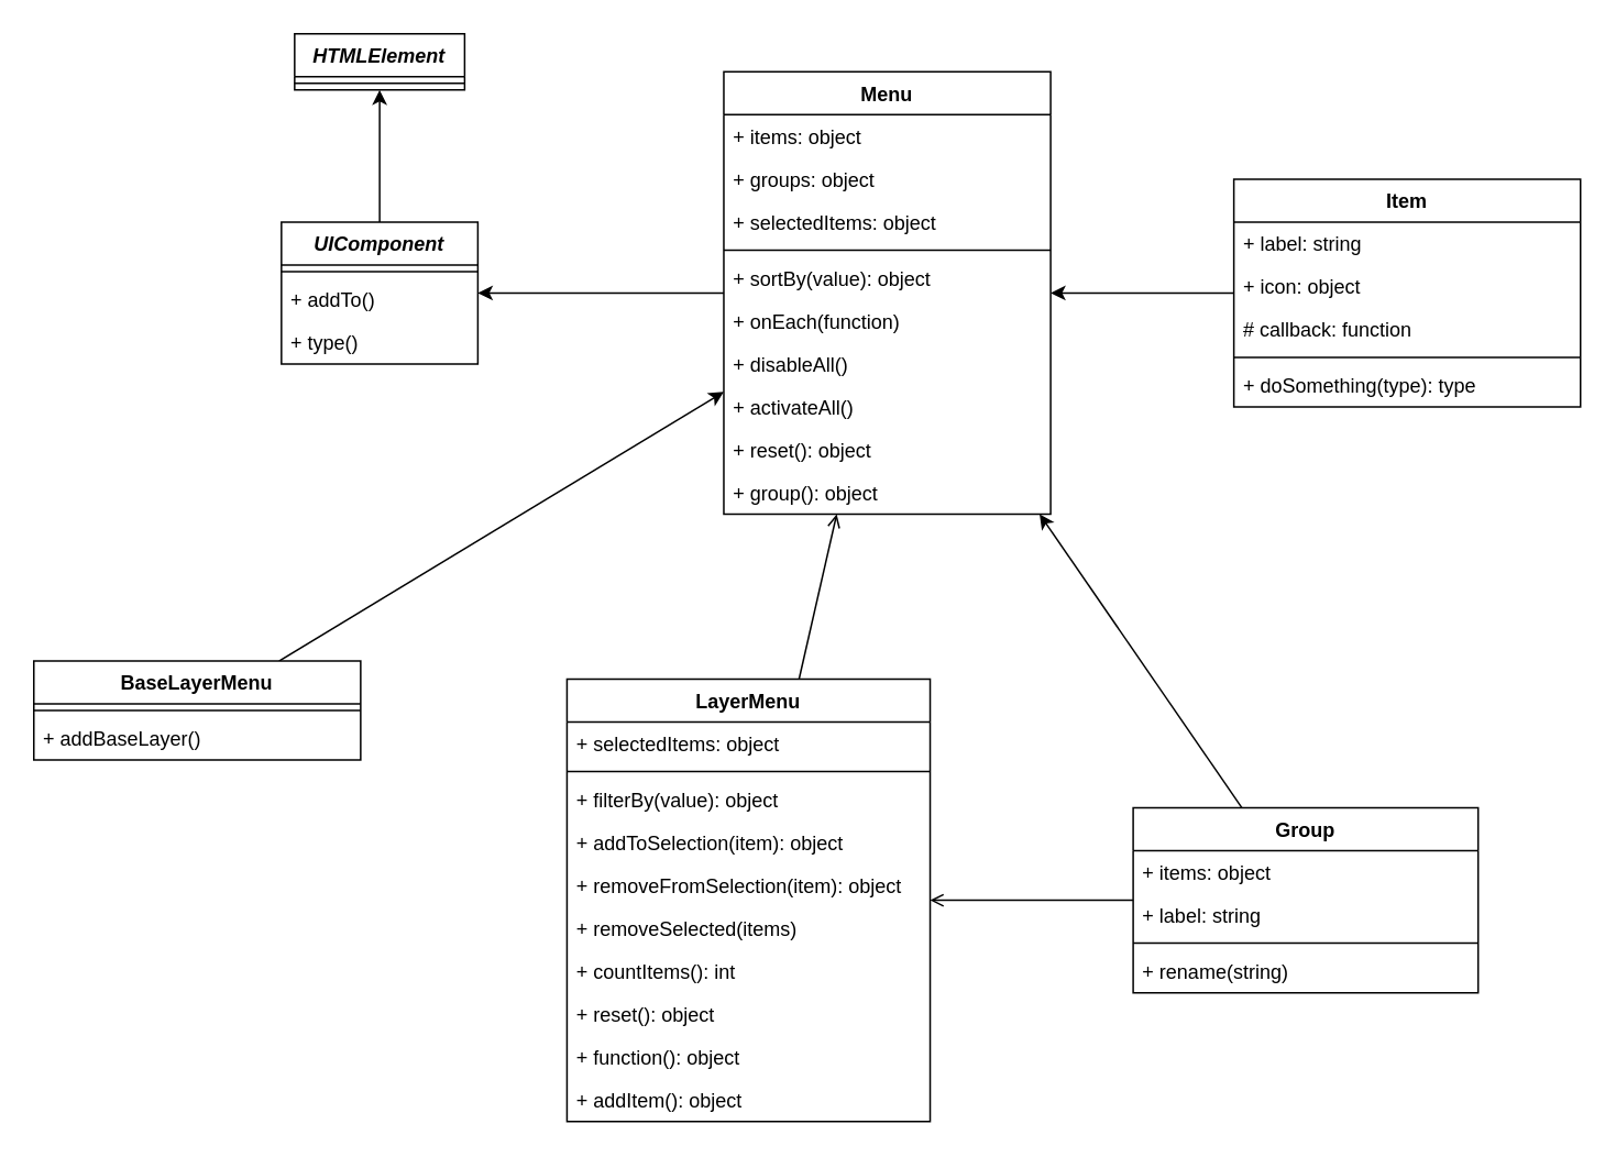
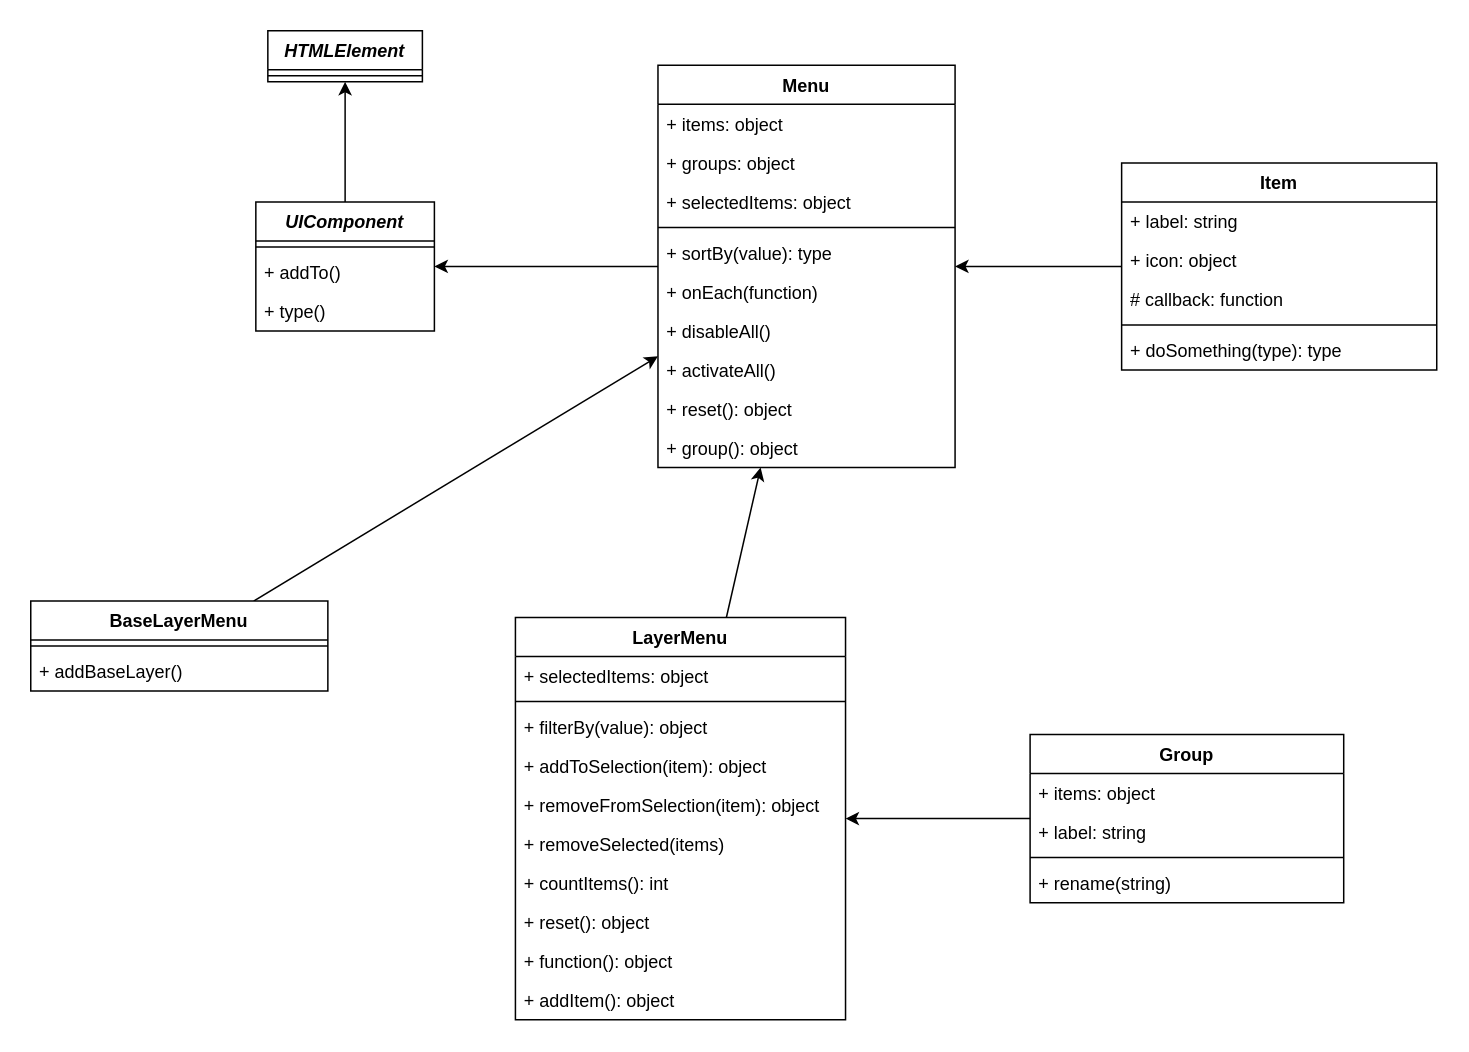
  <mxCell id="0" />
  <mxCell id="1" parent="0" />
  <mxCell id="2" style="edgeStyle=none;html=1;" edge="1" parent="1" source="3" target="40"><mxGeometry relative="1" as="geometry" /></mxCell>
  <mxCell id="3" value="Item" style="swimlane;fontStyle=1;align=center;verticalAlign=top;childLayout=stackLayout;horizontal=1;startSize=26;horizontalStack=0;resizeParent=1;resizeParentMax=0;resizeLast=0;collapsible=1;marginBottom=0;" parent="1" vertex="1"><mxGeometry x="747" y="108" width="210" height="138" as="geometry"><mxRectangle x="655" y="465" width="80" height="26" as="alternateBounds" /></mxGeometry></mxCell>
  <mxCell id="4" value="+ label: string" style="text;strokeColor=none;fillColor=none;align=left;verticalAlign=top;spacingLeft=4;spacingRight=4;overflow=hidden;rotatable=0;points=[[0,0.5],[1,0.5]];portConstraint=eastwest;" parent="3" vertex="1"><mxGeometry y="26" width="210" height="26" as="geometry" /></mxCell>
  <mxCell id="5" value="+ icon: object" style="text;strokeColor=none;fillColor=none;align=left;verticalAlign=top;spacingLeft=4;spacingRight=4;overflow=hidden;rotatable=0;points=[[0,0.5],[1,0.5]];portConstraint=eastwest;" parent="3" vertex="1"><mxGeometry y="52" width="210" height="26" as="geometry" /></mxCell>
  <mxCell id="6" value="# callback: function" style="text;strokeColor=none;fillColor=none;align=left;verticalAlign=top;spacingLeft=4;spacingRight=4;overflow=hidden;rotatable=0;points=[[0,0.5],[1,0.5]];portConstraint=eastwest;" vertex="1" parent="3"><mxGeometry y="78" width="210" height="26" as="geometry" /></mxCell>
  <mxCell id="7" value="" style="line;strokeWidth=1;fillColor=none;align=left;verticalAlign=middle;spacingTop=-1;spacingLeft=3;spacingRight=3;rotatable=0;labelPosition=right;points=[];portConstraint=eastwest;strokeColor=inherit;" parent="3" vertex="1"><mxGeometry y="104" width="210" height="8" as="geometry" /></mxCell>
  <mxCell id="8" value="+ doSomething(type): type" style="text;strokeColor=none;fillColor=none;align=left;verticalAlign=top;spacingLeft=4;spacingRight=4;overflow=hidden;rotatable=0;points=[[0,0.5],[1,0.5]];portConstraint=eastwest;" parent="3" vertex="1"><mxGeometry y="112" width="210" height="26" as="geometry" /></mxCell>
- <mxCell id="9" style="edgeStyle=none;html=1;" edge="1" parent="1" source="11" target="40"><mxGeometry relative="1" as="geometry" /></mxCell>
- <mxCell id="10" style="edgeStyle=none;html=1;endArrow=open;" edge="1" parent="1" source="11" target="17"><mxGeometry relative="1" as="geometry" /></mxCell>
+ <mxCell id="10" style="edgeStyle=none;html=1;" edge="1" parent="1" source="11" target="17"><mxGeometry relative="1" as="geometry" /></mxCell>
  <mxCell id="11" value="Group" style="swimlane;fontStyle=1;align=center;verticalAlign=top;childLayout=stackLayout;horizontal=1;startSize=26;horizontalStack=0;resizeParent=1;resizeParentMax=0;resizeLast=0;collapsible=1;marginBottom=0;" parent="1" vertex="1"><mxGeometry x="686" y="489" width="209" height="112" as="geometry" /></mxCell>
  <mxCell id="12" value="+ items: object" style="text;strokeColor=none;fillColor=none;align=left;verticalAlign=top;spacingLeft=4;spacingRight=4;overflow=hidden;rotatable=0;points=[[0,0.5],[1,0.5]];portConstraint=eastwest;" parent="11" vertex="1"><mxGeometry y="26" width="209" height="26" as="geometry" /></mxCell>
  <mxCell id="13" value="+ label: string" style="text;strokeColor=none;fillColor=none;align=left;verticalAlign=top;spacingLeft=4;spacingRight=4;overflow=hidden;rotatable=0;points=[[0,0.5],[1,0.5]];portConstraint=eastwest;" vertex="1" parent="11"><mxGeometry y="52" width="209" height="26" as="geometry" /></mxCell>
  <mxCell id="14" value="" style="line;strokeWidth=1;fillColor=none;align=left;verticalAlign=middle;spacingTop=-1;spacingLeft=3;spacingRight=3;rotatable=0;labelPosition=right;points=[];portConstraint=eastwest;strokeColor=inherit;" parent="11" vertex="1"><mxGeometry y="78" width="209" height="8" as="geometry" /></mxCell>
  <mxCell id="15" value="+ rename(string)" style="text;strokeColor=none;fillColor=none;align=left;verticalAlign=top;spacingLeft=4;spacingRight=4;overflow=hidden;rotatable=0;points=[[0,0.5],[1,0.5]];portConstraint=eastwest;" vertex="1" parent="11"><mxGeometry y="86" width="209" height="26" as="geometry" /></mxCell>
- <mxCell id="16" style="edgeStyle=none;html=1;endArrow=open;" edge="1" parent="1" source="17" target="40"><mxGeometry relative="1" as="geometry" /></mxCell>
+ <mxCell id="16" style="edgeStyle=none;html=1;" edge="1" parent="1" source="17" target="40"><mxGeometry relative="1" as="geometry" /></mxCell>
  <mxCell id="17" value="LayerMenu" style="swimlane;fontStyle=1;align=center;verticalAlign=top;childLayout=stackLayout;horizontal=1;startSize=26;horizontalStack=0;resizeParent=1;resizeParentMax=0;resizeLast=0;collapsible=1;marginBottom=0;" parent="1" vertex="1"><mxGeometry x="343" y="411" width="220" height="268" as="geometry" /></mxCell>
  <mxCell id="18" value="+ selectedItems: object" style="text;strokeColor=none;fillColor=none;align=left;verticalAlign=top;spacingLeft=4;spacingRight=4;overflow=hidden;rotatable=0;points=[[0,0.5],[1,0.5]];portConstraint=eastwest;" vertex="1" parent="17"><mxGeometry y="26" width="220" height="26" as="geometry" /></mxCell>
  <mxCell id="19" value="" style="line;strokeWidth=1;fillColor=none;align=left;verticalAlign=middle;spacingTop=-1;spacingLeft=3;spacingRight=3;rotatable=0;labelPosition=right;points=[];portConstraint=eastwest;strokeColor=inherit;" parent="17" vertex="1"><mxGeometry y="52" width="220" height="8" as="geometry" /></mxCell>
  <mxCell id="20" value="+ filterBy(value): object" style="text;strokeColor=none;fillColor=none;align=left;verticalAlign=top;spacingLeft=4;spacingRight=4;overflow=hidden;rotatable=0;points=[[0,0.5],[1,0.5]];portConstraint=eastwest;" vertex="1" parent="17"><mxGeometry y="60" width="220" height="26" as="geometry" /></mxCell>
  <mxCell id="21" value="+ addToSelection(item): object" style="text;strokeColor=none;fillColor=none;align=left;verticalAlign=top;spacingLeft=4;spacingRight=4;overflow=hidden;rotatable=0;points=[[0,0.5],[1,0.5]];portConstraint=eastwest;" vertex="1" parent="17"><mxGeometry y="86" width="220" height="26" as="geometry" /></mxCell>
  <mxCell id="22" value="+ removeFromSelection(item): object" style="text;strokeColor=none;fillColor=none;align=left;verticalAlign=top;spacingLeft=4;spacingRight=4;overflow=hidden;rotatable=0;points=[[0,0.5],[1,0.5]];portConstraint=eastwest;" vertex="1" parent="17"><mxGeometry y="112" width="220" height="26" as="geometry" /></mxCell>
  <mxCell id="23" value="+ removeSelected(items)" style="text;strokeColor=none;fillColor=none;align=left;verticalAlign=top;spacingLeft=4;spacingRight=4;overflow=hidden;rotatable=0;points=[[0,0.5],[1,0.5]];portConstraint=eastwest;" vertex="1" parent="17"><mxGeometry y="138" width="220" height="26" as="geometry" /></mxCell>
  <mxCell id="24" value="+ countItems(): int" style="text;strokeColor=none;fillColor=none;align=left;verticalAlign=top;spacingLeft=4;spacingRight=4;overflow=hidden;rotatable=0;points=[[0,0.5],[1,0.5]];portConstraint=eastwest;" vertex="1" parent="17"><mxGeometry y="164" width="220" height="26" as="geometry" /></mxCell>
  <mxCell id="25" value="+ reset(): object" style="text;strokeColor=none;fillColor=none;align=left;verticalAlign=top;spacingLeft=4;spacingRight=4;overflow=hidden;rotatable=0;points=[[0,0.5],[1,0.5]];portConstraint=eastwest;" vertex="1" parent="17"><mxGeometry y="190" width="220" height="26" as="geometry" /></mxCell>
  <mxCell id="26" value="+ function(): object" style="text;strokeColor=none;fillColor=none;align=left;verticalAlign=top;spacingLeft=4;spacingRight=4;overflow=hidden;rotatable=0;points=[[0,0.5],[1,0.5]];portConstraint=eastwest;" vertex="1" parent="17"><mxGeometry y="216" width="220" height="26" as="geometry" /></mxCell>
  <mxCell id="27" value="+ addItem(): object" style="text;strokeColor=none;fillColor=none;align=left;verticalAlign=top;spacingLeft=4;spacingRight=4;overflow=hidden;rotatable=0;points=[[0,0.5],[1,0.5]];portConstraint=eastwest;" vertex="1" parent="17"><mxGeometry y="242" width="220" height="26" as="geometry" /></mxCell>
  <mxCell id="28" value="" style="edgeStyle=none;html=1;" edge="1" parent="1" source="29" target="37"><mxGeometry relative="1" as="geometry" /></mxCell>
  <mxCell id="29" value="UIComponent" style="swimlane;fontStyle=3;align=center;verticalAlign=top;childLayout=stackLayout;horizontal=1;startSize=26;horizontalStack=0;resizeParent=1;resizeParentMax=0;resizeLast=0;collapsible=1;marginBottom=0;shadow=0;" parent="1" vertex="1"><mxGeometry x="170" y="134" width="119" height="86" as="geometry" /></mxCell>
  <mxCell id="30" value="" style="line;strokeWidth=1;fillColor=none;align=left;verticalAlign=middle;spacingTop=-1;spacingLeft=3;spacingRight=3;rotatable=0;labelPosition=right;points=[];portConstraint=eastwest;strokeColor=inherit;" parent="29" vertex="1"><mxGeometry y="26" width="119" height="8" as="geometry" /></mxCell>
  <mxCell id="31" value="+ addTo()" style="text;strokeColor=none;fillColor=none;align=left;verticalAlign=top;spacingLeft=4;spacingRight=4;overflow=hidden;rotatable=0;points=[[0,0.5],[1,0.5]];portConstraint=eastwest;" parent="29" vertex="1"><mxGeometry y="34" width="119" height="26" as="geometry" /></mxCell>
  <mxCell id="32" value="+ type()" style="text;strokeColor=none;fillColor=none;align=left;verticalAlign=top;spacingLeft=4;spacingRight=4;overflow=hidden;rotatable=0;points=[[0,0.5],[1,0.5]];portConstraint=eastwest;" vertex="1" parent="29"><mxGeometry y="60" width="119" height="26" as="geometry" /></mxCell>
  <mxCell id="33" style="edgeStyle=none;html=1;" edge="1" parent="1" source="34" target="40"><mxGeometry relative="1" as="geometry" /></mxCell>
  <mxCell id="34" value="BaseLayerMenu" style="swimlane;fontStyle=1;align=center;verticalAlign=top;childLayout=stackLayout;horizontal=1;startSize=26;horizontalStack=0;resizeParent=1;resizeParentMax=0;resizeLast=0;collapsible=1;marginBottom=0;" vertex="1" parent="1"><mxGeometry x="20" y="400" width="198" height="60" as="geometry" /></mxCell>
  <mxCell id="35" value="" style="line;strokeWidth=1;fillColor=none;align=left;verticalAlign=middle;spacingTop=-1;spacingLeft=3;spacingRight=3;rotatable=0;labelPosition=right;points=[];portConstraint=eastwest;strokeColor=inherit;" vertex="1" parent="34"><mxGeometry y="26" width="198" height="8" as="geometry" /></mxCell>
  <mxCell id="36" value="+ addBaseLayer()" style="text;strokeColor=none;fillColor=none;align=left;verticalAlign=top;spacingLeft=4;spacingRight=4;overflow=hidden;rotatable=0;points=[[0,0.5],[1,0.5]];portConstraint=eastwest;" vertex="1" parent="34"><mxGeometry y="34" width="198" height="26" as="geometry" /></mxCell>
  <mxCell id="37" value="HTMLElement" style="swimlane;fontStyle=3;align=center;verticalAlign=top;childLayout=stackLayout;horizontal=1;startSize=26;horizontalStack=0;resizeParent=1;resizeParentMax=0;resizeLast=0;collapsible=1;marginBottom=0;shadow=0;" vertex="1" parent="1"><mxGeometry x="178" y="20" width="103" height="34" as="geometry" /></mxCell>
  <mxCell id="38" value="" style="line;strokeWidth=1;fillColor=none;align=left;verticalAlign=middle;spacingTop=-1;spacingLeft=3;spacingRight=3;rotatable=0;labelPosition=right;points=[];portConstraint=eastwest;strokeColor=inherit;" vertex="1" parent="37"><mxGeometry y="26" width="103" height="8" as="geometry" /></mxCell>
  <mxCell id="39" style="edgeStyle=none;html=1;" edge="1" parent="1" source="40" target="29"><mxGeometry relative="1" as="geometry" /></mxCell>
  <mxCell id="40" value="Menu" style="swimlane;fontStyle=1;align=center;verticalAlign=top;childLayout=stackLayout;horizontal=1;startSize=26;horizontalStack=0;resizeParent=1;resizeParentMax=0;resizeLast=0;collapsible=1;marginBottom=0;" vertex="1" parent="1"><mxGeometry x="438" y="43" width="198" height="268" as="geometry" /></mxCell>
  <mxCell id="41" value="+ items: object" style="text;strokeColor=none;fillColor=none;align=left;verticalAlign=top;spacingLeft=4;spacingRight=4;overflow=hidden;rotatable=0;points=[[0,0.5],[1,0.5]];portConstraint=eastwest;" vertex="1" parent="40"><mxGeometry y="26" width="198" height="26" as="geometry" /></mxCell>
  <mxCell id="42" value="+ groups: object" style="text;strokeColor=none;fillColor=none;align=left;verticalAlign=top;spacingLeft=4;spacingRight=4;overflow=hidden;rotatable=0;points=[[0,0.5],[1,0.5]];portConstraint=eastwest;" vertex="1" parent="40"><mxGeometry y="52" width="198" height="26" as="geometry" /></mxCell>
  <mxCell id="43" value="+ selectedItems: object" style="text;strokeColor=none;fillColor=none;align=left;verticalAlign=top;spacingLeft=4;spacingRight=4;overflow=hidden;rotatable=0;points=[[0,0.5],[1,0.5]];portConstraint=eastwest;" vertex="1" parent="40"><mxGeometry y="78" width="198" height="26" as="geometry" /></mxCell>
  <mxCell id="44" value="" style="line;strokeWidth=1;fillColor=none;align=left;verticalAlign=middle;spacingTop=-1;spacingLeft=3;spacingRight=3;rotatable=0;labelPosition=right;points=[];portConstraint=eastwest;strokeColor=inherit;" vertex="1" parent="40"><mxGeometry y="104" width="198" height="8" as="geometry" /></mxCell>
- <mxCell id="45" value="+ sortBy(value): object" style="text;strokeColor=none;fillColor=none;align=left;verticalAlign=top;spacingLeft=4;spacingRight=4;overflow=hidden;rotatable=0;points=[[0,0.5],[1,0.5]];portConstraint=eastwest;" vertex="1" parent="40"><mxGeometry y="112" width="198" height="26" as="geometry" /></mxCell>
+ <mxCell id="45" value="+ sortBy(value): type" style="text;strokeColor=none;fillColor=none;align=left;verticalAlign=top;spacingLeft=4;spacingRight=4;overflow=hidden;rotatable=0;points=[[0,0.5],[1,0.5]];portConstraint=eastwest;" vertex="1" parent="40"><mxGeometry y="112" width="198" height="26" as="geometry" /></mxCell>
  <mxCell id="46" value="+ onEach(function)" style="text;strokeColor=none;fillColor=none;align=left;verticalAlign=top;spacingLeft=4;spacingRight=4;overflow=hidden;rotatable=0;points=[[0,0.5],[1,0.5]];portConstraint=eastwest;" parent="40" vertex="1"><mxGeometry y="138" width="198" height="26" as="geometry" /></mxCell>
  <mxCell id="47" value="+ disableAll()" style="text;strokeColor=none;fillColor=none;align=left;verticalAlign=top;spacingLeft=4;spacingRight=4;overflow=hidden;rotatable=0;points=[[0,0.5],[1,0.5]];portConstraint=eastwest;" vertex="1" parent="40"><mxGeometry y="164" width="198" height="26" as="geometry" /></mxCell>
  <mxCell id="48" value="+ activateAll()" style="text;strokeColor=none;fillColor=none;align=left;verticalAlign=top;spacingLeft=4;spacingRight=4;overflow=hidden;rotatable=0;points=[[0,0.5],[1,0.5]];portConstraint=eastwest;" vertex="1" parent="40"><mxGeometry y="190" width="198" height="26" as="geometry" /></mxCell>
  <mxCell id="49" value="+ reset(): object" style="text;strokeColor=none;fillColor=none;align=left;verticalAlign=top;spacingLeft=4;spacingRight=4;overflow=hidden;rotatable=0;points=[[0,0.5],[1,0.5]];portConstraint=eastwest;" vertex="1" parent="40"><mxGeometry y="216" width="198" height="26" as="geometry" /></mxCell>
  <mxCell id="50" value="+ group(): object" style="text;strokeColor=none;fillColor=none;align=left;verticalAlign=top;spacingLeft=4;spacingRight=4;overflow=hidden;rotatable=0;points=[[0,0.5],[1,0.5]];portConstraint=eastwest;" vertex="1" parent="40"><mxGeometry y="242" width="198" height="26" as="geometry" /></mxCell>
